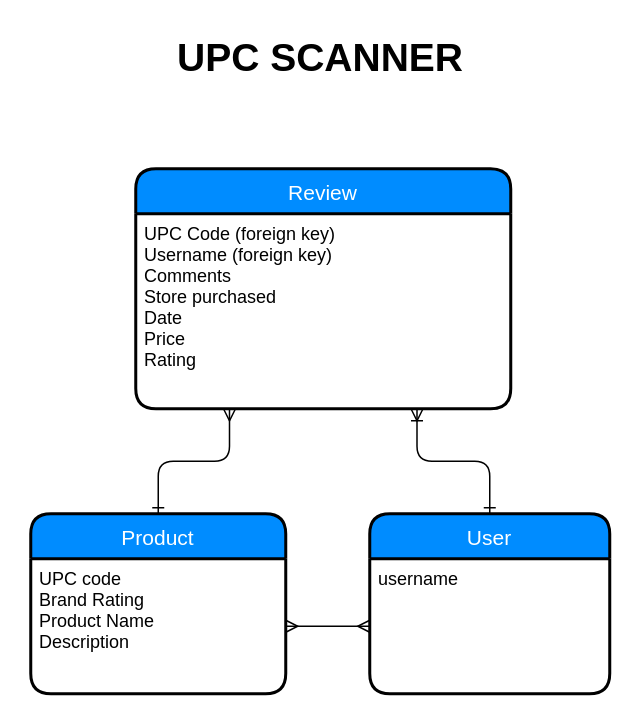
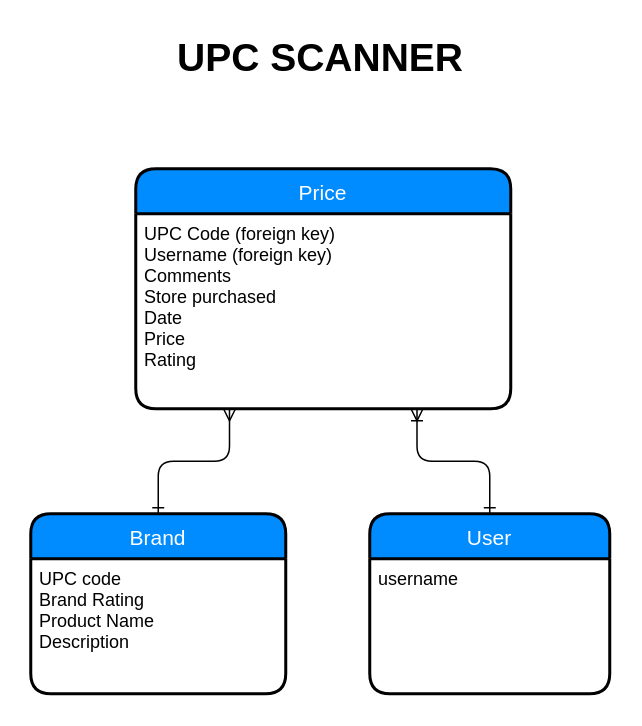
  <mxCell id="0" />
  <mxCell id="1" parent="0" />
  <mxCell id="2" value="&lt;b&gt;&lt;font style=&quot;font-size: 26px&quot;&gt;UPC SCANNER&lt;/font&gt;&lt;/b&gt;" style="text;html=1;resizable=0;points=[];autosize=1;align=left;verticalAlign=top;spacingTop=-4;" parent="1" vertex="1"><mxGeometry x="116" y="20" width="210" height="20" as="geometry" /></mxCell>
  <mxCell id="3" value="User" style="swimlane;childLayout=stackLayout;horizontal=1;startSize=30;horizontalStack=0;fillColor=#008cff;fontColor=#FFFFFF;rounded=1;fontSize=14;fontStyle=0;strokeWidth=2;resizeParent=0;resizeLast=1;shadow=0;dashed=0;align=center;rotation=0;" parent="1" vertex="1"><mxGeometry x="246" y="342" width="160" height="120" as="geometry" /></mxCell>
  <mxCell id="4" value="username" style="align=left;strokeColor=none;fillColor=none;spacingLeft=4;fontSize=12;verticalAlign=top;resizable=0;rotatable=0;part=1;rotation=0;" parent="3" vertex="1"><mxGeometry y="30" width="160" height="90" as="geometry" /></mxCell>
  <mxCell id="5" value="" style="fontSize=12;html=1;endArrow=ERoneToMany;exitX=0.5;exitY=0;exitDx=0;exitDy=0;entryX=0.75;entryY=1;entryDx=0;entryDy=0;startArrow=ERone;startFill=0;edgeStyle=elbowEdgeStyle;elbow=vertical;" parent="1" source="3" target="12" edge="1"><mxGeometry width="100" height="100" relative="1" as="geometry"><mxPoint x="400" y="402" as="sourcePoint" /><mxPoint x="492" y="322" as="targetPoint" /></mxGeometry></mxCell>
- <mxCell id="6" value="" style="edgeStyle=entityRelationEdgeStyle;fontSize=12;html=1;endArrow=ERmany;startArrow=ERmany;exitX=1;exitY=0.5;exitDx=0;exitDy=0;entryX=0;entryY=0.5;entryDx=0;entryDy=0;" parent="1" source="9" target="4" edge="1"><mxGeometry width="100" height="100" relative="1" as="geometry"><mxPoint x="130" y="472" as="sourcePoint" /><mxPoint x="230" y="372" as="targetPoint" /></mxGeometry></mxCell>
  <mxCell id="7" style="edgeStyle=orthogonalEdgeStyle;rounded=1;orthogonalLoop=1;jettySize=auto;html=1;exitX=0.5;exitY=0;exitDx=0;exitDy=0;entryX=0.25;entryY=1;entryDx=0;entryDy=0;startArrow=ERone;startFill=0;endArrow=ERmany;endFill=0;" parent="1" source="8" target="12" edge="1"><mxGeometry relative="1" as="geometry" /></mxCell>
- <mxCell id="8" value="Product" style="swimlane;childLayout=stackLayout;horizontal=1;startSize=30;horizontalStack=0;fillColor=#008cff;fontColor=#FFFFFF;rounded=1;fontSize=14;fontStyle=0;strokeWidth=2;resizeParent=0;resizeLast=1;shadow=0;dashed=0;align=center;" parent="1" vertex="1"><mxGeometry x="20" y="342" width="170" height="120" as="geometry" /></mxCell>
+ <mxCell id="8" value="Brand" style="swimlane;childLayout=stackLayout;horizontal=1;startSize=30;horizontalStack=0;fillColor=#008cff;fontColor=#FFFFFF;rounded=1;fontSize=14;fontStyle=0;strokeWidth=2;resizeParent=0;resizeLast=1;shadow=0;dashed=0;align=center;" parent="1" vertex="1"><mxGeometry x="20" y="342" width="170" height="120" as="geometry" /></mxCell>
  <mxCell id="9" value="UPC code&#10;Brand Rating&#10;Product Name&#10;Description " style="align=left;strokeColor=none;fillColor=none;spacingLeft=4;fontSize=12;verticalAlign=top;resizable=0;rotatable=0;part=1;" parent="8" vertex="1"><mxGeometry y="30" width="170" height="90" as="geometry" /></mxCell>
  <mxCell id="10" style="edgeStyle=orthogonalEdgeStyle;rounded=0;orthogonalLoop=1;jettySize=auto;html=1;exitX=0.5;exitY=1;exitDx=0;exitDy=0;" parent="8" source="9" target="9" edge="1"><mxGeometry relative="1" as="geometry" /></mxCell>
- <mxCell id="11" value="Review" style="swimlane;childLayout=stackLayout;horizontal=1;startSize=30;horizontalStack=0;fillColor=#008cff;fontColor=#FFFFFF;rounded=1;fontSize=14;fontStyle=0;strokeWidth=2;resizeParent=0;resizeLast=1;shadow=0;dashed=0;align=center;" parent="1" vertex="1"><mxGeometry x="90" y="112" width="250" height="160" as="geometry" /></mxCell>
+ <mxCell id="11" value="Price" style="swimlane;childLayout=stackLayout;horizontal=1;startSize=30;horizontalStack=0;fillColor=#008cff;fontColor=#FFFFFF;rounded=1;fontSize=14;fontStyle=0;strokeWidth=2;resizeParent=0;resizeLast=1;shadow=0;dashed=0;align=center;" parent="1" vertex="1"><mxGeometry x="90" y="112" width="250" height="160" as="geometry" /></mxCell>
  <mxCell id="12" value="UPC Code (foreign key)&#10;Username (foreign key)&#10;Comments&#10;Store purchased&#10;Date&#10;Price&#10;Rating&#10; &#10;&#10;" style="align=left;strokeColor=none;fillColor=none;spacingLeft=4;fontSize=12;verticalAlign=top;resizable=0;rotatable=0;part=1;" parent="11" vertex="1"><mxGeometry y="30" width="250" height="130" as="geometry" /></mxCell>
